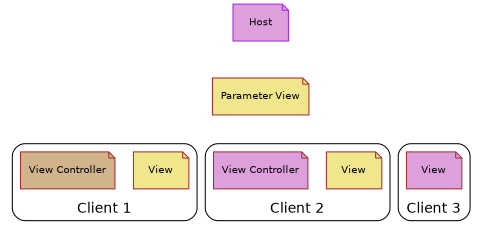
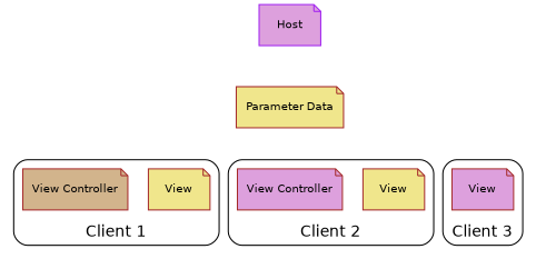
  graph {
    fontname=Helvetica
    rankdir=BT
    node [fillcolor=khaki fontname=Helvetica fontsize=10 shape=note style=filled color=brown]
    edge [style=invis]
    n1 [label=View]
    n2 [label="View Controller" fillcolor=tan]
    n3 [label=View]
    n4 [label="View Controller" fillcolor=plum]
    n5 [fillcolor=plum label=View]
    n6 [label=Host fillcolor=plum color=purple]
-   n7 [label="Parameter View"]
+   n7 [label="Parameter Data"]
    subgraph cluster_1 {
      label="Client 1"
      style=rounded
      n1
      n2
    }
    subgraph cluster_2 {
      label="Client 2"
      style=rounded
      n3
      n4
    }
    subgraph cluster_3 {
      label="Client 3"
      style=rounded
      n5
    }
    n2 -- n7
    n4 -- n7
    n5 -- n7
    n7 -- n6
  }
